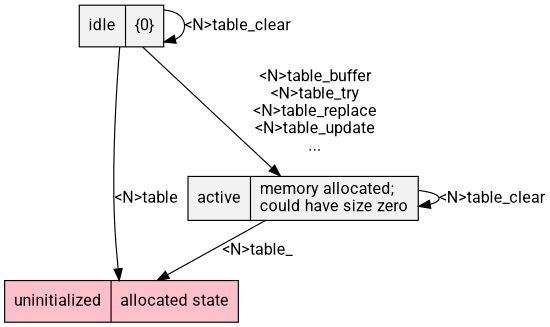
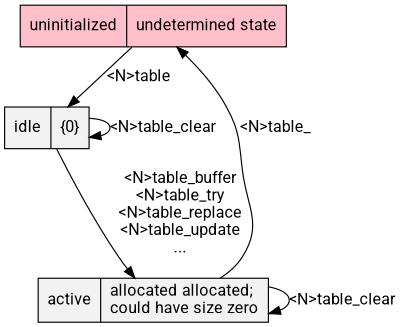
  digraph {
    fontname=Roboto
    rankdir=TB
    node [fillcolor=Grey95 fontname=Roboto shape=record style=filled]
    edge [fontname=Roboto]
-   n1 [fillcolor=Pink label="uninitialized\l|allocated state\l"]
+   n1 [fillcolor=Pink label="uninitialized\l|undetermined state\l"]
    n2 [label="idle\l|\{0\}\l"]
-   n3 [label="active\l|memory allocated;\lcould have size zero\l"]
-   n2 -> n1 [label="<N>table"]
+   n3 [label="active\l|allocated allocated;\lcould have size zero\l"]
+   n1 -> n2 [label="<N>table"]
    n2 -> n2 [label="<N>table_clear"]
    n2 -> n3 [label="<N>table_buffer\n<N>table_try\n<N>table_replace\n<N>table_update\n..."]
    n3 -> n1 [label="<N>table_"]
    n3 -> n3 [label="<N>table_clear"]
  }
